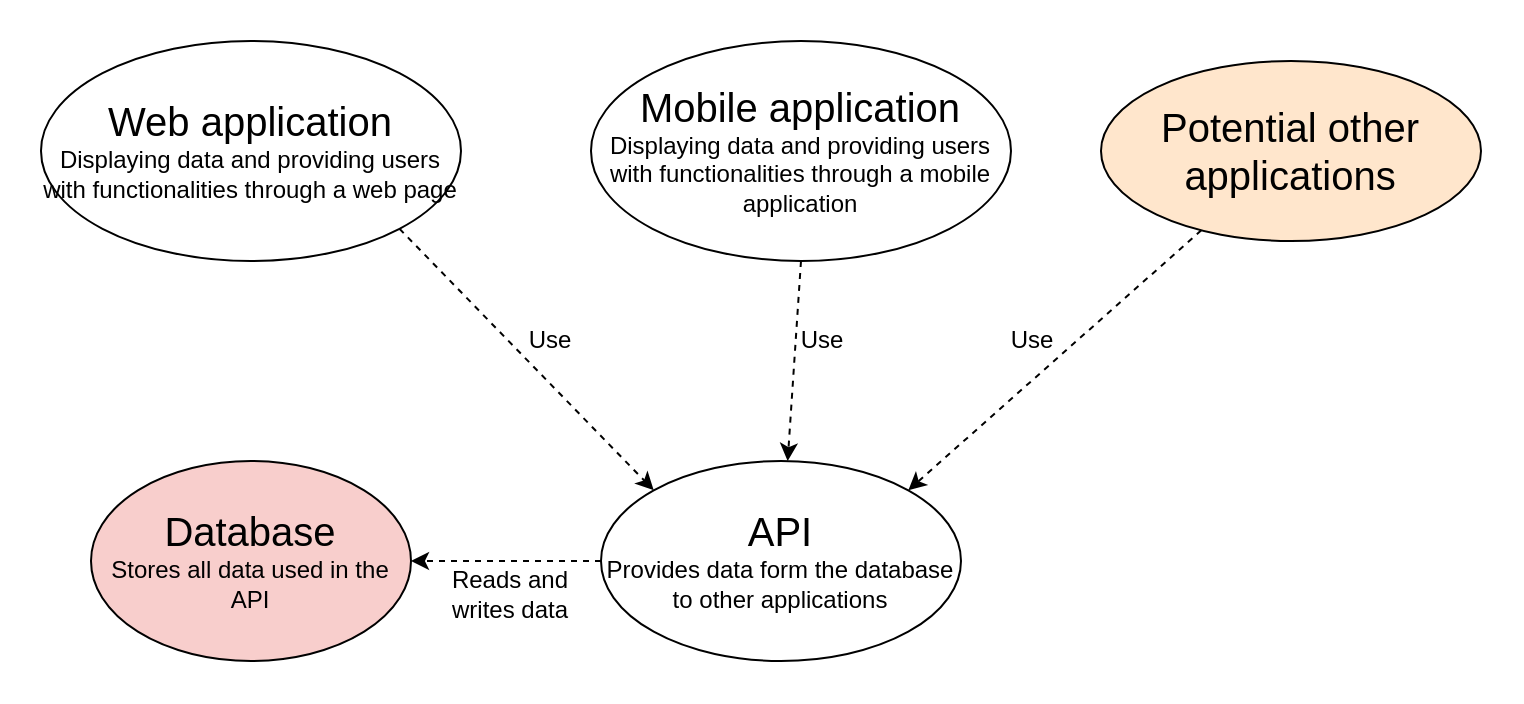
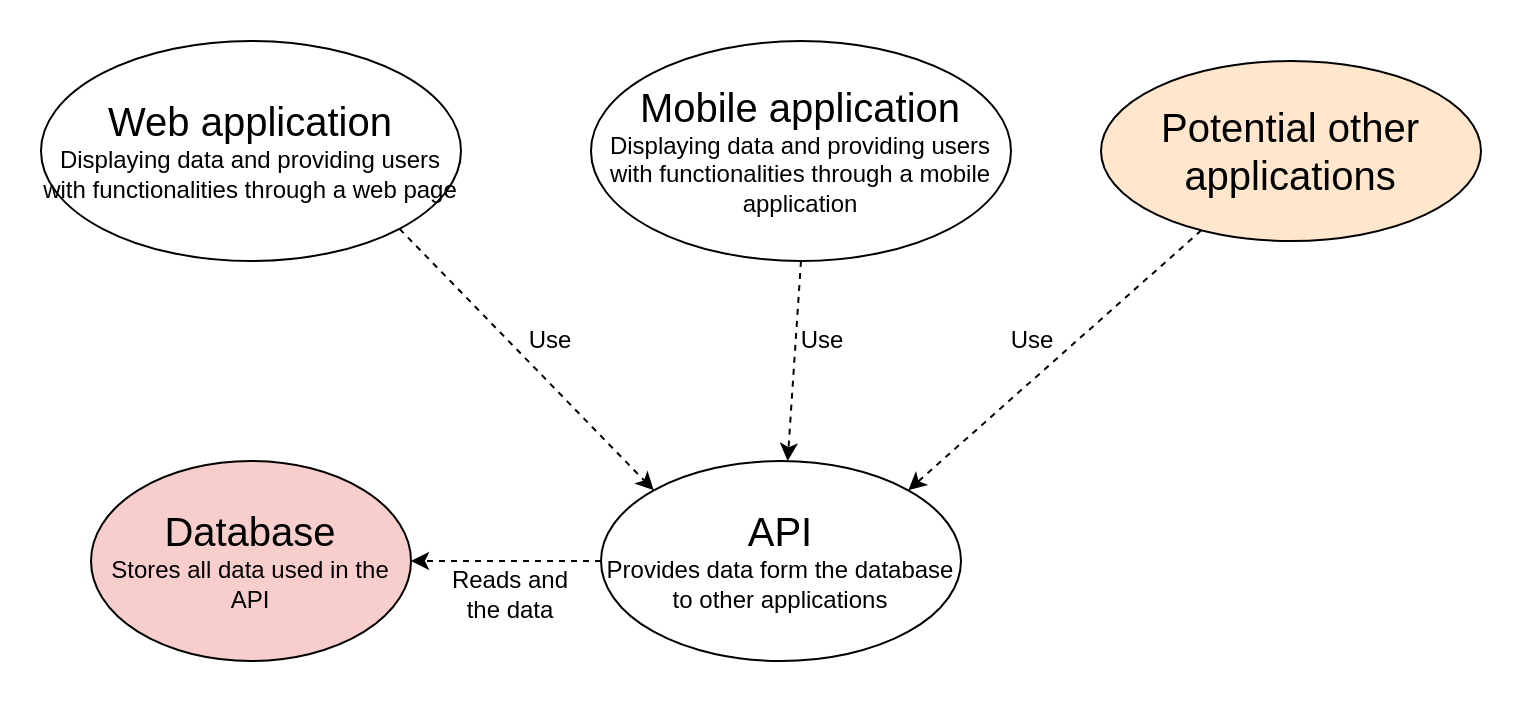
  <mxCell id="0" />
  <mxCell id="1" parent="0" />
  <mxCell id="2" value="&lt;font style=&quot;font-size: 20px&quot;&gt;API&lt;/font&gt;&lt;br&gt;Provides data form the database to other applications" style="ellipse;whiteSpace=wrap;html=1;" vertex="1" parent="1"><mxGeometry x="300" y="230" width="180" height="100" as="geometry" /></mxCell>
  <mxCell id="3" value="&lt;font style=&quot;font-size: 20px&quot;&gt;Web application&lt;br&gt;&lt;/font&gt;Displaying data and providing users with functionalities through a web page" style="ellipse;whiteSpace=wrap;html=1;" vertex="1" parent="1"><mxGeometry x="20" y="20" width="210" height="110" as="geometry" /></mxCell>
  <mxCell id="4" value="&lt;font style=&quot;font-size: 20px&quot;&gt;Mobile application&lt;/font&gt;&lt;br&gt;Displaying data and providing users with functionalities through a mobile application" style="ellipse;whiteSpace=wrap;html=1;" vertex="1" parent="1"><mxGeometry x="295" y="20" width="210" height="110" as="geometry" /></mxCell>
  <mxCell id="5" value="&lt;font style=&quot;font-size: 20px&quot;&gt;Database&lt;/font&gt;&lt;br&gt;Stores all data used in the API" style="ellipse;whiteSpace=wrap;html=1;fillColor=#f8cecc;" vertex="1" parent="1"><mxGeometry x="45" y="230" width="160" height="100" as="geometry" /></mxCell>
  <mxCell id="6" value="&lt;font style=&quot;font-size: 20px&quot;&gt;Potential other applications&lt;/font&gt;" style="ellipse;whiteSpace=wrap;html=1;fillColor=#ffe6cc;" vertex="1" parent="1"><mxGeometry x="550" y="30" width="190" height="90" as="geometry" /></mxCell>
  <mxCell id="7" value="" style="endArrow=classic;html=1;entryX=0;entryY=0;entryDx=0;entryDy=0;exitX=1;exitY=1;exitDx=0;exitDy=0;dashed=1;" edge="1" parent="1" source="3" target="2"><mxGeometry width="50" height="50" relative="1" as="geometry"><mxPoint x="20" y="400" as="sourcePoint" /><mxPoint x="70" y="350" as="targetPoint" /></mxGeometry></mxCell>
  <mxCell id="8" value="" style="endArrow=classic;html=1;dashed=1;exitX=0.5;exitY=1;exitDx=0;exitDy=0;" edge="1" parent="1" source="4" target="2"><mxGeometry width="50" height="50" relative="1" as="geometry"><mxPoint x="400" y="130" as="sourcePoint" /><mxPoint x="70" y="350" as="targetPoint" /></mxGeometry></mxCell>
  <mxCell id="9" value="" style="endArrow=classic;html=1;dashed=1;entryX=1;entryY=0;entryDx=0;entryDy=0;" edge="1" parent="1" source="6" target="2"><mxGeometry width="50" height="50" relative="1" as="geometry"><mxPoint x="20" y="400" as="sourcePoint" /><mxPoint x="70" y="350" as="targetPoint" /></mxGeometry></mxCell>
  <mxCell id="10" value="" style="endArrow=classic;html=1;dashed=1;exitX=0;exitY=0.5;exitDx=0;exitDy=0;" edge="1" parent="1" source="2" target="5"><mxGeometry width="50" height="50" relative="1" as="geometry"><mxPoint x="20" y="400" as="sourcePoint" /><mxPoint x="70" y="350" as="targetPoint" /></mxGeometry></mxCell>
- <mxCell id="11" value="Reads and writes data" style="text;html=1;strokeColor=none;fillColor=none;align=center;verticalAlign=middle;whiteSpace=wrap;rounded=0;" vertex="1" parent="1"><mxGeometry x="219.5" y="287" width="70" height="20" as="geometry" /></mxCell>
+ <mxCell id="11" value="Reads and the data" style="text;html=1;strokeColor=none;fillColor=none;align=center;verticalAlign=middle;whiteSpace=wrap;rounded=0;" vertex="1" parent="1"><mxGeometry x="219.5" y="287" width="70" height="20" as="geometry" /></mxCell>
  <mxCell id="12" value="Use" style="text;html=1;strokeColor=none;fillColor=none;align=center;verticalAlign=middle;whiteSpace=wrap;rounded=0;" vertex="1" parent="1"><mxGeometry x="254.5" y="160" width="40" height="20" as="geometry" /></mxCell>
  <mxCell id="13" value="Use" style="text;html=1;strokeColor=none;fillColor=none;align=center;verticalAlign=middle;whiteSpace=wrap;rounded=0;" vertex="1" parent="1"><mxGeometry x="391" y="160" width="40" height="20" as="geometry" /></mxCell>
  <mxCell id="14" value="Use" style="text;html=1;strokeColor=none;fillColor=none;align=center;verticalAlign=middle;whiteSpace=wrap;rounded=0;" vertex="1" parent="1"><mxGeometry x="496" y="160" width="40" height="20" as="geometry" /></mxCell>
